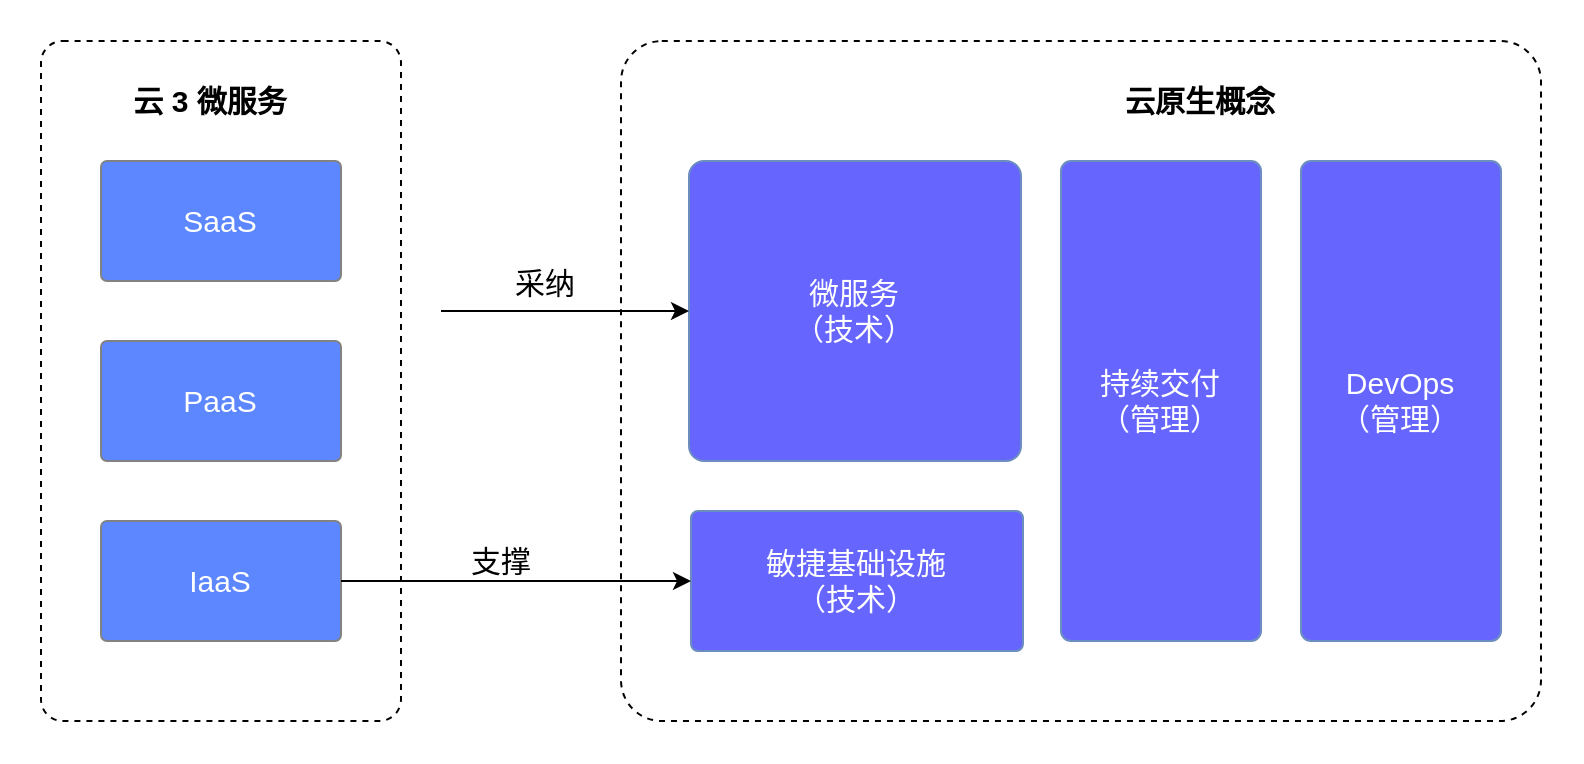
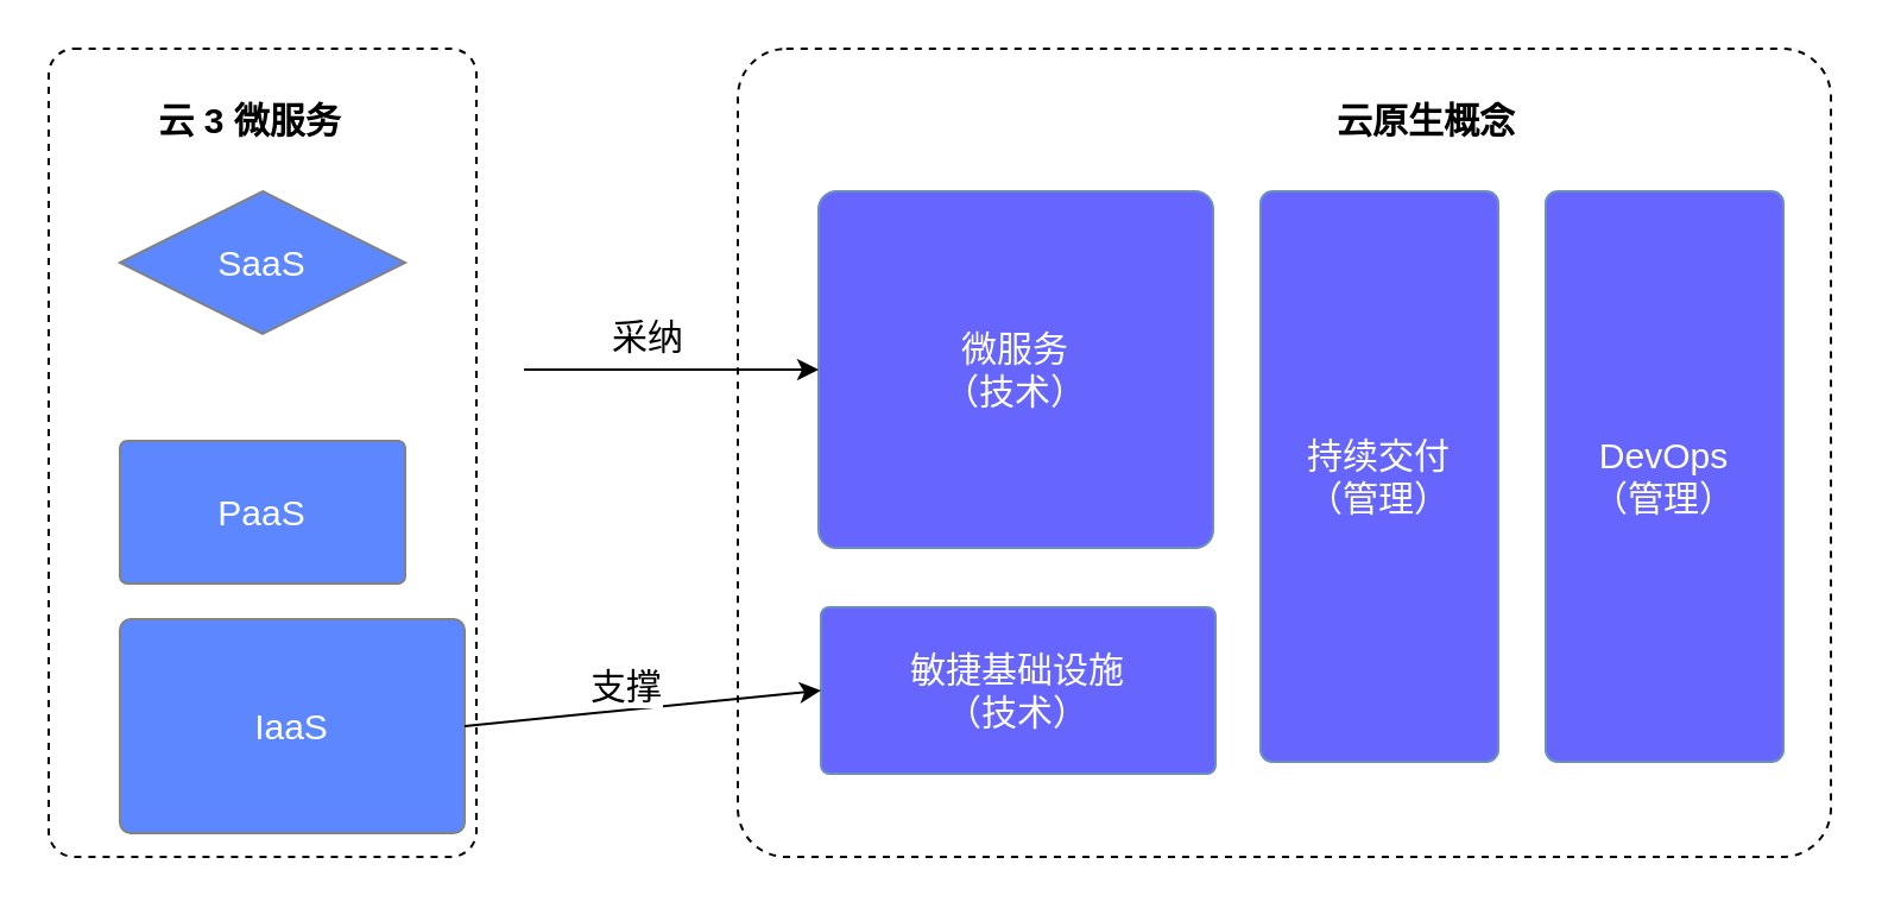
  <mxCell id="0" />
  <mxCell id="1" parent="0" />
  <mxCell id="2" value="" style="rounded=1;whiteSpace=wrap;html=1;dashed=1;fillColor=none;perimeter=rectanglePerimeter;arcSize=6;" vertex="1" parent="1"><mxGeometry x="20" y="20" width="180" height="340" as="geometry" /></mxCell>
- <mxCell id="3" value="SaaS" style="rounded=1;whiteSpace=wrap;html=1;fontColor=#FFFFFF;strokeColor=#828282;arcSize=5;fontSize=15;fillColor=#5C87FF;" vertex="1" parent="1"><mxGeometry x="50" y="80" width="120" height="60" as="geometry" /></mxCell>
+ <mxCell id="3" value="SaaS" style="rhombus;whiteSpace=wrap;html=1;fontColor=#FFFFFF;strokeColor=#828282;arcSize=5;fontSize=15;fillColor=#5C87FF;" vertex="1" parent="1"><mxGeometry x="50" y="80" width="120" height="60" as="geometry" /></mxCell>
  <mxCell id="4" value="云 3 微服务&lt;br style=&quot;font-size: 15px;&quot;&gt;" style="text;html=1;strokeColor=none;fillColor=none;align=center;verticalAlign=middle;whiteSpace=wrap;rounded=0;dashed=1;fontSize=15;fontStyle=1" vertex="1" parent="1"><mxGeometry x="60" y="40" width="90" height="20" as="geometry" /></mxCell>
- <mxCell id="5" value="PaaS" style="rounded=1;whiteSpace=wrap;html=1;arcSize=5;strokeColor=#828282;fontSize=15;fillColor=#5C87FF;fontColor=#FFFFFF;" vertex="1" parent="1"><mxGeometry x="50" y="170" width="120" height="60" as="geometry" /></mxCell>
- <mxCell id="6" value="IaaS" style="rounded=1;whiteSpace=wrap;html=1;arcSize=5;strokeColor=#828282;fontSize=15;fillColor=#5C87FF;fontColor=#FFFFFF;" vertex="1" parent="1"><mxGeometry x="50" y="260" width="120" height="60" as="geometry" /></mxCell>
+ <mxCell id="5" value="PaaS" style="rounded=1;whiteSpace=wrap;html=1;arcSize=5;strokeColor=#828282;fontSize=15;fillColor=#5C87FF;fontColor=#FFFFFF;" vertex="1" parent="1"><mxGeometry x="50" y="185" width="120" height="60" as="geometry" /></mxCell>
+ <mxCell id="6" value="IaaS" style="rounded=1;whiteSpace=wrap;html=1;arcSize=5;strokeColor=#828282;fontSize=15;fillColor=#5C87FF;fontColor=#FFFFFF;" vertex="1" parent="1"><mxGeometry x="50" y="260" width="145" height="90" as="geometry" /></mxCell>
  <mxCell id="7" value="" style="rounded=1;whiteSpace=wrap;html=1;dashed=1;fillColor=none;perimeter=rectanglePerimeter;arcSize=6;fontColor=#000000;" vertex="1" parent="1"><mxGeometry x="310" y="20" width="460" height="340" as="geometry" /></mxCell>
  <mxCell id="8" value="云原生概念" style="text;html=1;strokeColor=none;fillColor=none;align=center;verticalAlign=middle;whiteSpace=wrap;rounded=0;dashed=1;fontSize=15;fontStyle=1" vertex="1" parent="1"><mxGeometry x="555" y="40" width="90" height="20" as="geometry" /></mxCell>
  <mxCell id="9" value="&lt;font style=&quot;font-size: 15px&quot;&gt;微服务&lt;br&gt;（技术）&lt;/font&gt;" style="rounded=1;whiteSpace=wrap;html=1;strokeColor=#6c8ebf;arcSize=5;fillColor=#6666FF;fontColor=#FFFFFF;" vertex="1" parent="1"><mxGeometry x="344" y="80" width="166" height="150" as="geometry" /></mxCell>
  <mxCell id="10" value="敏捷基础设施&lt;br&gt;（技术）" style="rounded=1;whiteSpace=wrap;html=1;arcSize=5;strokeColor=#6c8ebf;fontSize=15;fillColor=#6666FF;fontColor=#FFFFFF;" vertex="1" parent="1"><mxGeometry x="345" y="255" width="166" height="70" as="geometry" /></mxCell>
  <mxCell id="11" value="持续交付&lt;br&gt;（管理）" style="rounded=1;whiteSpace=wrap;html=1;arcSize=5;strokeColor=#6c8ebf;fontSize=15;fillColor=#6666FF;fontColor=#FFFFFF;" vertex="1" parent="1"><mxGeometry x="530" y="80" width="100" height="240" as="geometry" /></mxCell>
  <mxCell id="12" value="DevOps&lt;br&gt;（管理）" style="rounded=1;whiteSpace=wrap;html=1;arcSize=5;strokeColor=#6c8ebf;fontSize=15;fillColor=#6666FF;fontColor=#FFFFFF;" vertex="1" parent="1"><mxGeometry x="650" y="80" width="100" height="240" as="geometry" /></mxCell>
  <mxCell id="13" value="" style="endArrow=classic;html=1;fontSize=15;fontColor=#000000;entryX=0;entryY=0.5;entryDx=0;entryDy=0;" edge="1" parent="1" target="9"><mxGeometry width="50" height="50" relative="1" as="geometry"><mxPoint x="220" y="155" as="sourcePoint" /><mxPoint x="370" y="220" as="targetPoint" /></mxGeometry></mxCell>
  <mxCell id="14" value="采纳" style="text;html=1;align=center;verticalAlign=middle;resizable=0;points=[];labelBackgroundColor=#ffffff;fontSize=15;fontColor=#000000;" vertex="1" connectable="0" parent="13"><mxGeometry x="-0.177" relative="1" as="geometry"><mxPoint y="-15" as="offset" /></mxGeometry></mxCell>
  <mxCell id="15" value="支撑" style="endArrow=classic;html=1;fontSize=15;fontColor=#000000;exitX=1;exitY=0.5;exitDx=0;exitDy=0;" edge="1" parent="1" source="6"><mxGeometry x="-0.086" y="10" width="50" height="50" relative="1" as="geometry"><mxPoint x="170" y="289.5" as="sourcePoint" /><mxPoint x="345" y="290" as="targetPoint" /><mxPoint as="offset" /></mxGeometry></mxCell>
